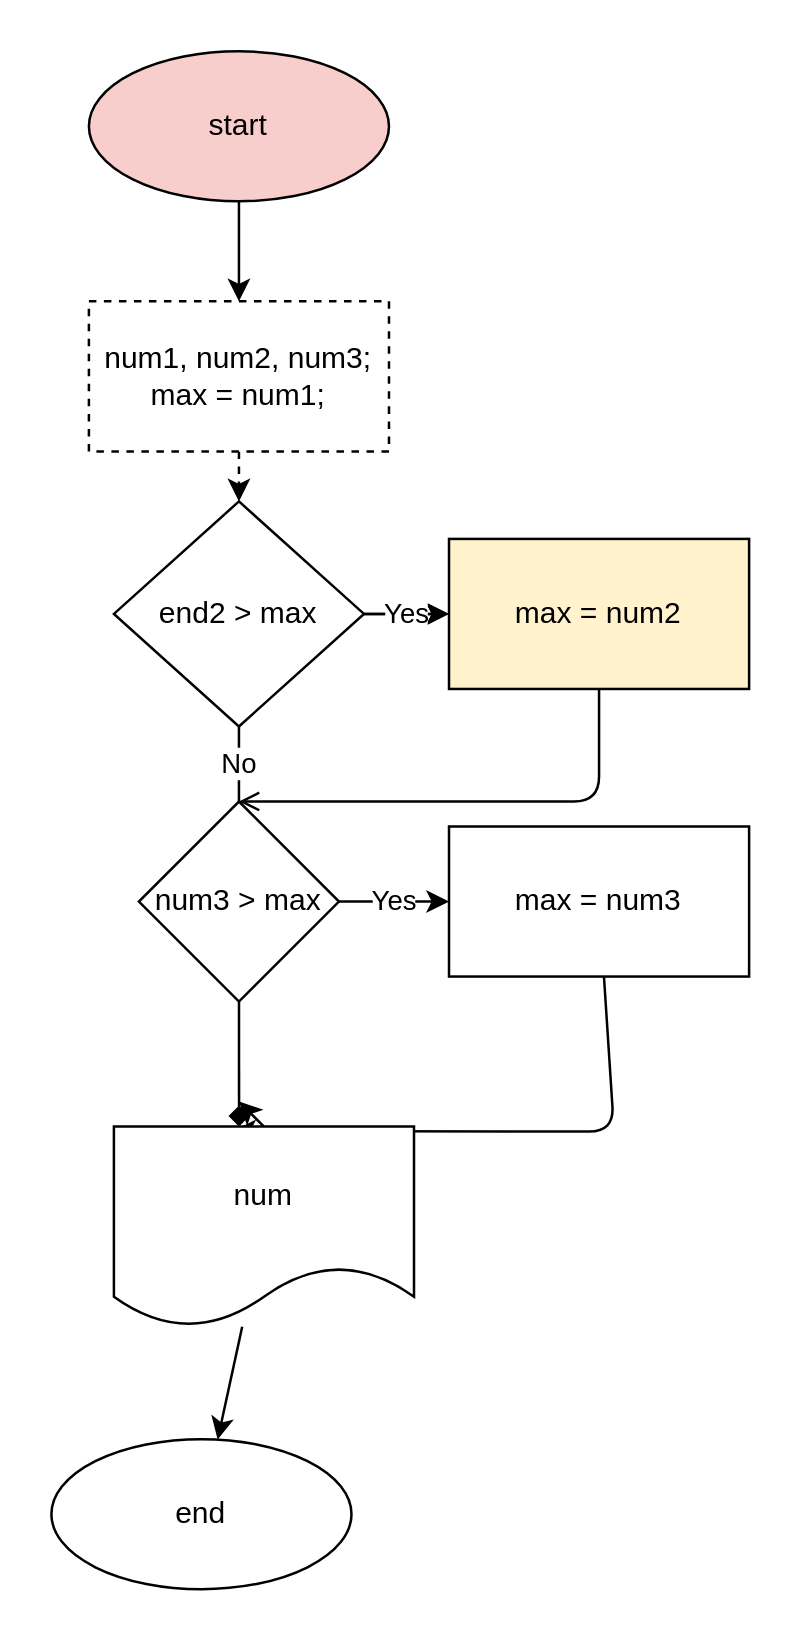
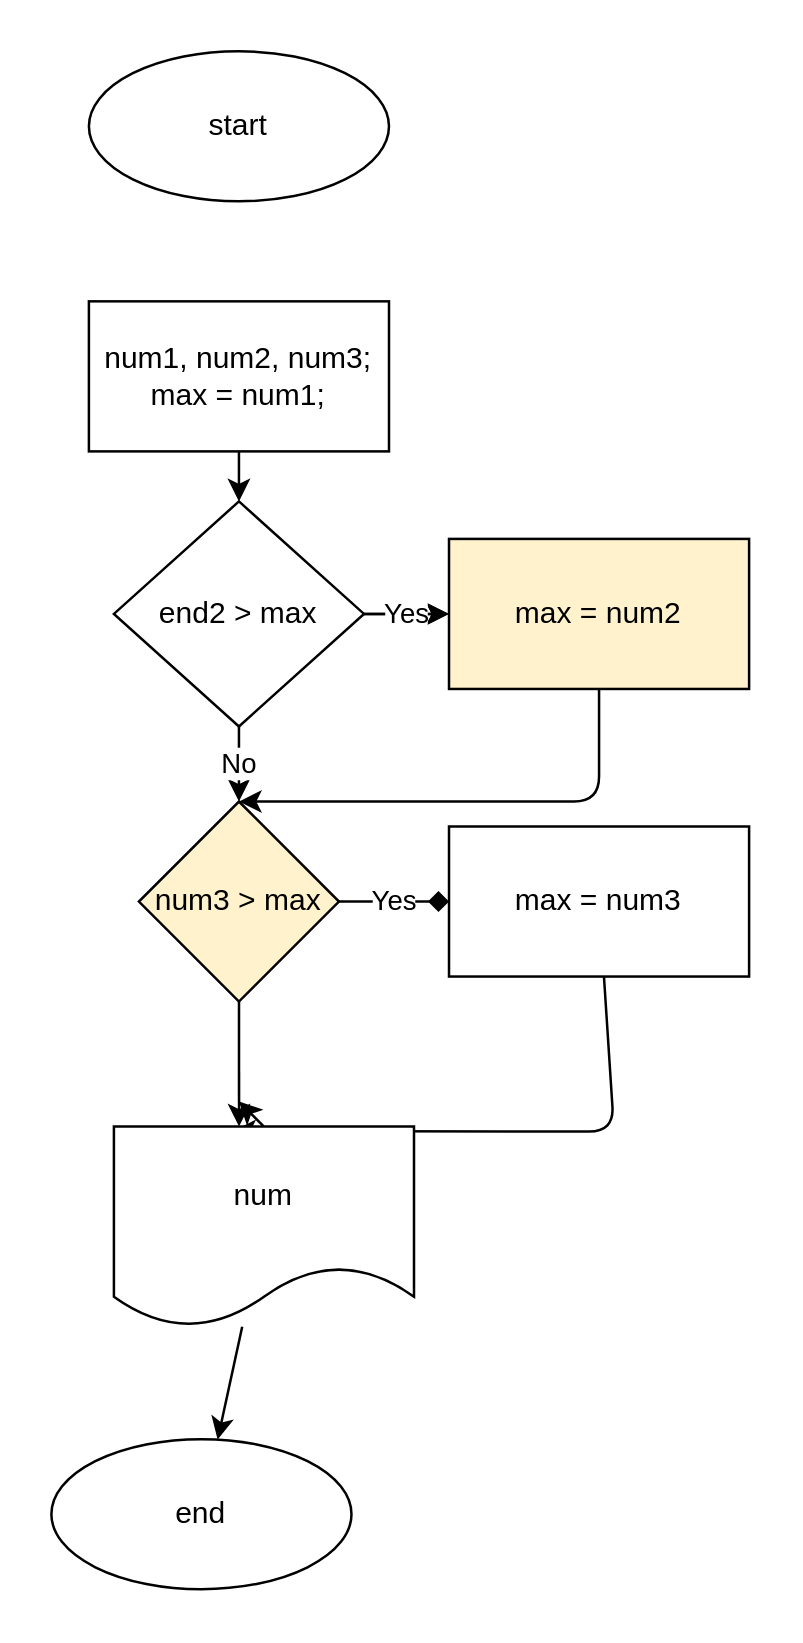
  <mxCell id="0" />
  <mxCell id="1" parent="0" />
- <mxCell id="2" style="edgeStyle=none;html=1;entryX=0.5;entryY=0;entryDx=0;entryDy=0;" edge="1" parent="1" source="3" target="5"><mxGeometry relative="1" as="geometry" /></mxCell>
- <mxCell id="3" value="start" style="ellipse;whiteSpace=wrap;html=1;fillColor=#f8cecc;" vertex="1" parent="1"><mxGeometry x="35" width="120" height="60" as="geometry" y="20" /></mxCell>
- <mxCell id="4" style="edgeStyle=none;html=1;dashed=1;" edge="1" parent="1" source="5" target="9"><mxGeometry relative="1" as="geometry" /></mxCell>
- <mxCell id="5" value="num1, num2, num3; max = num1;" style="whiteSpace=wrap;html=1;dashed=1;" vertex="1" parent="1"><mxGeometry x="35" y="120" width="120" height="60" as="geometry" /></mxCell>
- <mxCell id="6" value="No" style="edgeStyle=none;html=1;endArrow=none;" edge="1" parent="1" source="9" target="12"><mxGeometry relative="1" as="geometry" /></mxCell>
+ <mxCell id="3" value="start" style="ellipse;whiteSpace=wrap;html=1;" vertex="1" parent="1"><mxGeometry x="35" width="120" height="60" as="geometry" y="20" /></mxCell>
+ <mxCell id="4" style="edgeStyle=none;html=1;" edge="1" parent="1" source="5" target="9"><mxGeometry relative="1" as="geometry" /></mxCell>
+ <mxCell id="5" value="num1, num2, num3; max = num1;" style="whiteSpace=wrap;html=1;" vertex="1" parent="1"><mxGeometry x="35" y="120" width="120" height="60" as="geometry" /></mxCell>
+ <mxCell id="6" value="No" style="edgeStyle=none;html=1;" edge="1" parent="1" source="9" target="12"><mxGeometry relative="1" as="geometry" /></mxCell>
  <mxCell id="7" style="edgeStyle=none;html=1;" edge="1" parent="1" source="9" target="14"><mxGeometry relative="1" as="geometry" /></mxCell>
  <mxCell id="8" value="Yes" style="edgeStyle=none;html=1;" edge="1" parent="1" source="9" target="14"><mxGeometry relative="1" as="geometry" /></mxCell>
  <mxCell id="9" value="end2 &amp;gt; max" style="rhombus;whiteSpace=wrap;html=1;" vertex="1" parent="1"><mxGeometry x="45" y="200" width="100" height="90" as="geometry" /></mxCell>
- <mxCell id="10" value="Yes" style="edgeStyle=none;html=1;entryX=0;entryY=0.5;entryDx=0;entryDy=0;" edge="1" parent="1" source="12" target="16"><mxGeometry relative="1" as="geometry" /></mxCell>
- <mxCell id="11" style="edgeStyle=none;html=1;entryX=0.417;entryY=0;entryDx=0;entryDy=0;entryPerimeter=0;endArrow=diamond;" edge="1" parent="1" source="12" target="19"><mxGeometry relative="1" as="geometry" /></mxCell>
- <mxCell id="12" value="&lt;span&gt;num3 &amp;gt; max&lt;/span&gt;" style="rhombus;whiteSpace=wrap;html=1;" vertex="1" parent="1"><mxGeometry x="55" y="320" width="80" height="80" as="geometry" /></mxCell>
- <mxCell id="13" style="edgeStyle=none;html=1;entryX=0.5;entryY=0;entryDx=0;entryDy=0;endArrow=open;" edge="1" parent="1" source="14" target="12"><mxGeometry relative="1" as="geometry"><Array as="points"><mxPoint x="239" y="320" /></Array></mxGeometry></mxCell>
+ <mxCell id="10" value="Yes" style="edgeStyle=none;html=1;entryX=0;entryY=0.5;entryDx=0;entryDy=0;endArrow=diamond;" edge="1" parent="1" source="12" target="16"><mxGeometry relative="1" as="geometry" /></mxCell>
+ <mxCell id="11" style="edgeStyle=none;html=1;entryX=0.417;entryY=0;entryDx=0;entryDy=0;entryPerimeter=0;" edge="1" parent="1" source="12" target="19"><mxGeometry relative="1" as="geometry" /></mxCell>
+ <mxCell id="12" value="&lt;span&gt;num3 &amp;gt; max&lt;/span&gt;" style="rhombus;whiteSpace=wrap;html=1;fillColor=#fff2cc;" vertex="1" parent="1"><mxGeometry x="55" y="320" width="80" height="80" as="geometry" /></mxCell>
+ <mxCell id="13" style="edgeStyle=none;html=1;entryX=0.5;entryY=0;entryDx=0;entryDy=0;" edge="1" parent="1" source="14" target="12"><mxGeometry relative="1" as="geometry"><Array as="points"><mxPoint x="239" y="320" /></Array></mxGeometry></mxCell>
  <mxCell id="14" value="max = num2" style="whiteSpace=wrap;html=1;fillColor=#fff2cc;" vertex="1" parent="1"><mxGeometry x="179" y="215" width="120" height="60" as="geometry" /></mxCell>
  <mxCell id="15" style="edgeStyle=none;html=1;entryX=0.397;entryY=0.022;entryDx=0;entryDy=0;entryPerimeter=0;" edge="1" parent="1" source="16" target="19"><mxGeometry relative="1" as="geometry"><Array as="points"><mxPoint x="245" y="452" /></Array></mxGeometry></mxCell>
  <mxCell id="16" value="max = num3" style="whiteSpace=wrap;html=1;" vertex="1" parent="1"><mxGeometry x="179" y="330" width="120" height="60" as="geometry" /></mxCell>
  <mxCell id="17" style="edgeStyle=none;html=1;exitX=0.5;exitY=0;exitDx=0;exitDy=0;" edge="1" parent="1" source="19"><mxGeometry relative="1" as="geometry"><mxPoint x="95" y="440" as="targetPoint" /></mxGeometry></mxCell>
  <mxCell id="18" style="edgeStyle=none;html=1;" edge="1" parent="1" source="19" target="20"><mxGeometry relative="1" as="geometry" /></mxCell>
  <mxCell id="19" value="num" style="shape=document;whiteSpace=wrap;html=1;boundedLbl=1;" vertex="1" parent="1"><mxGeometry x="45" y="450" width="120" height="80" as="geometry" /></mxCell>
  <mxCell id="20" value="end" style="ellipse;whiteSpace=wrap;html=1;" vertex="1" parent="1"><mxGeometry x="20" y="575" width="120" height="60" as="geometry" /></mxCell>
